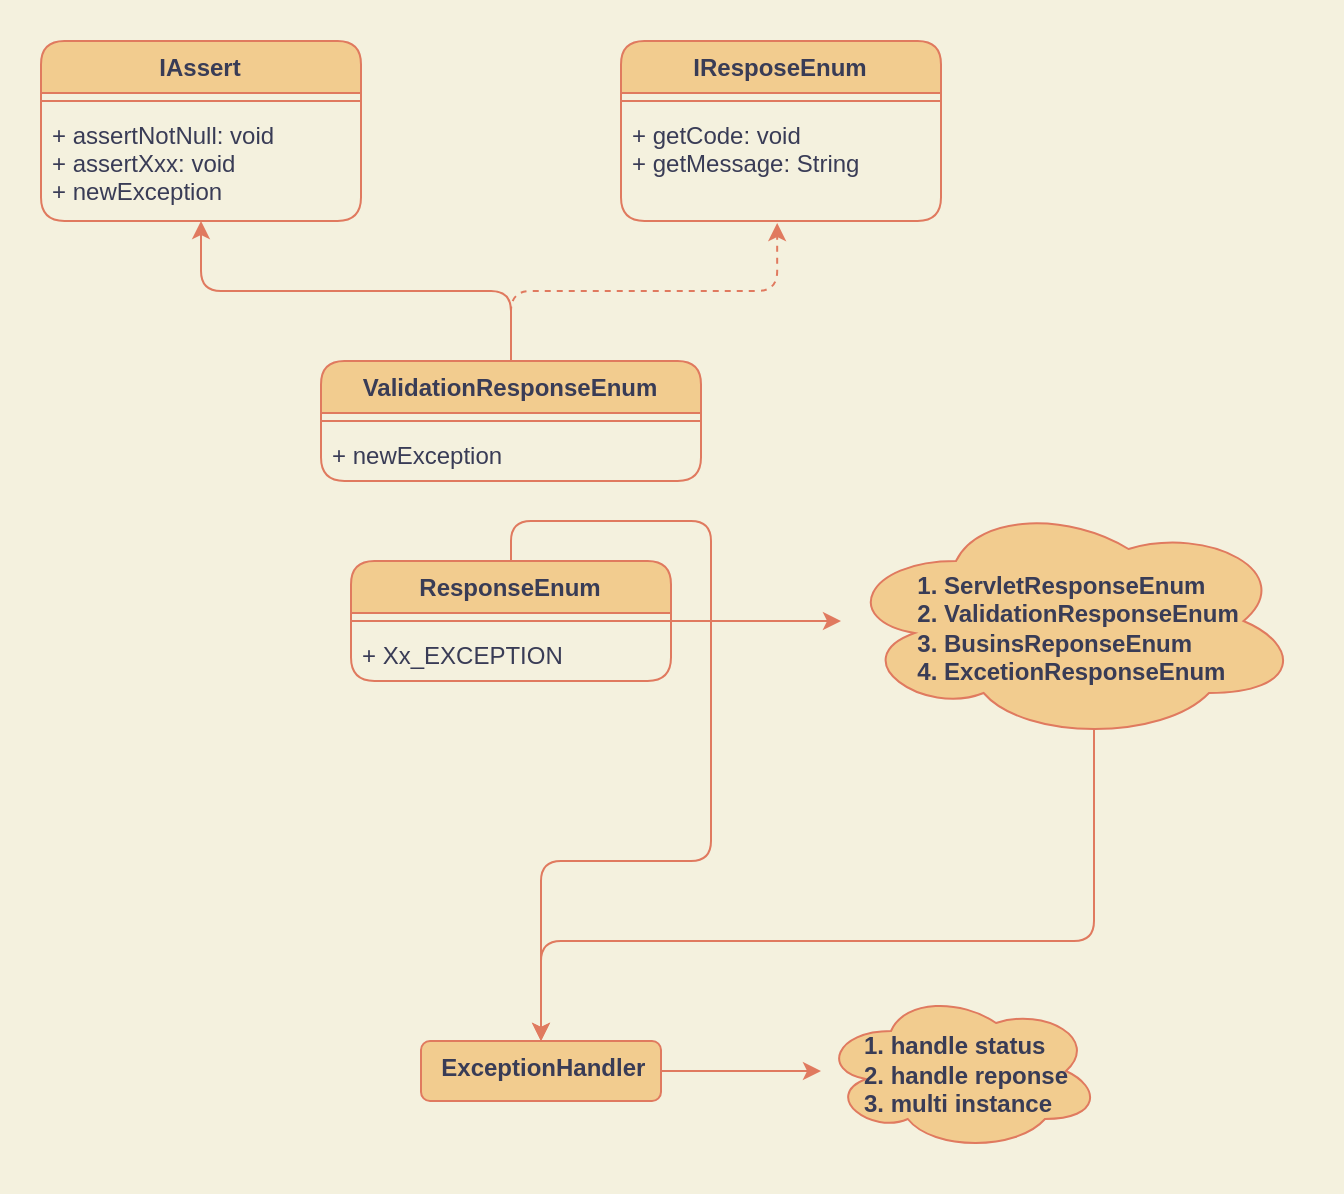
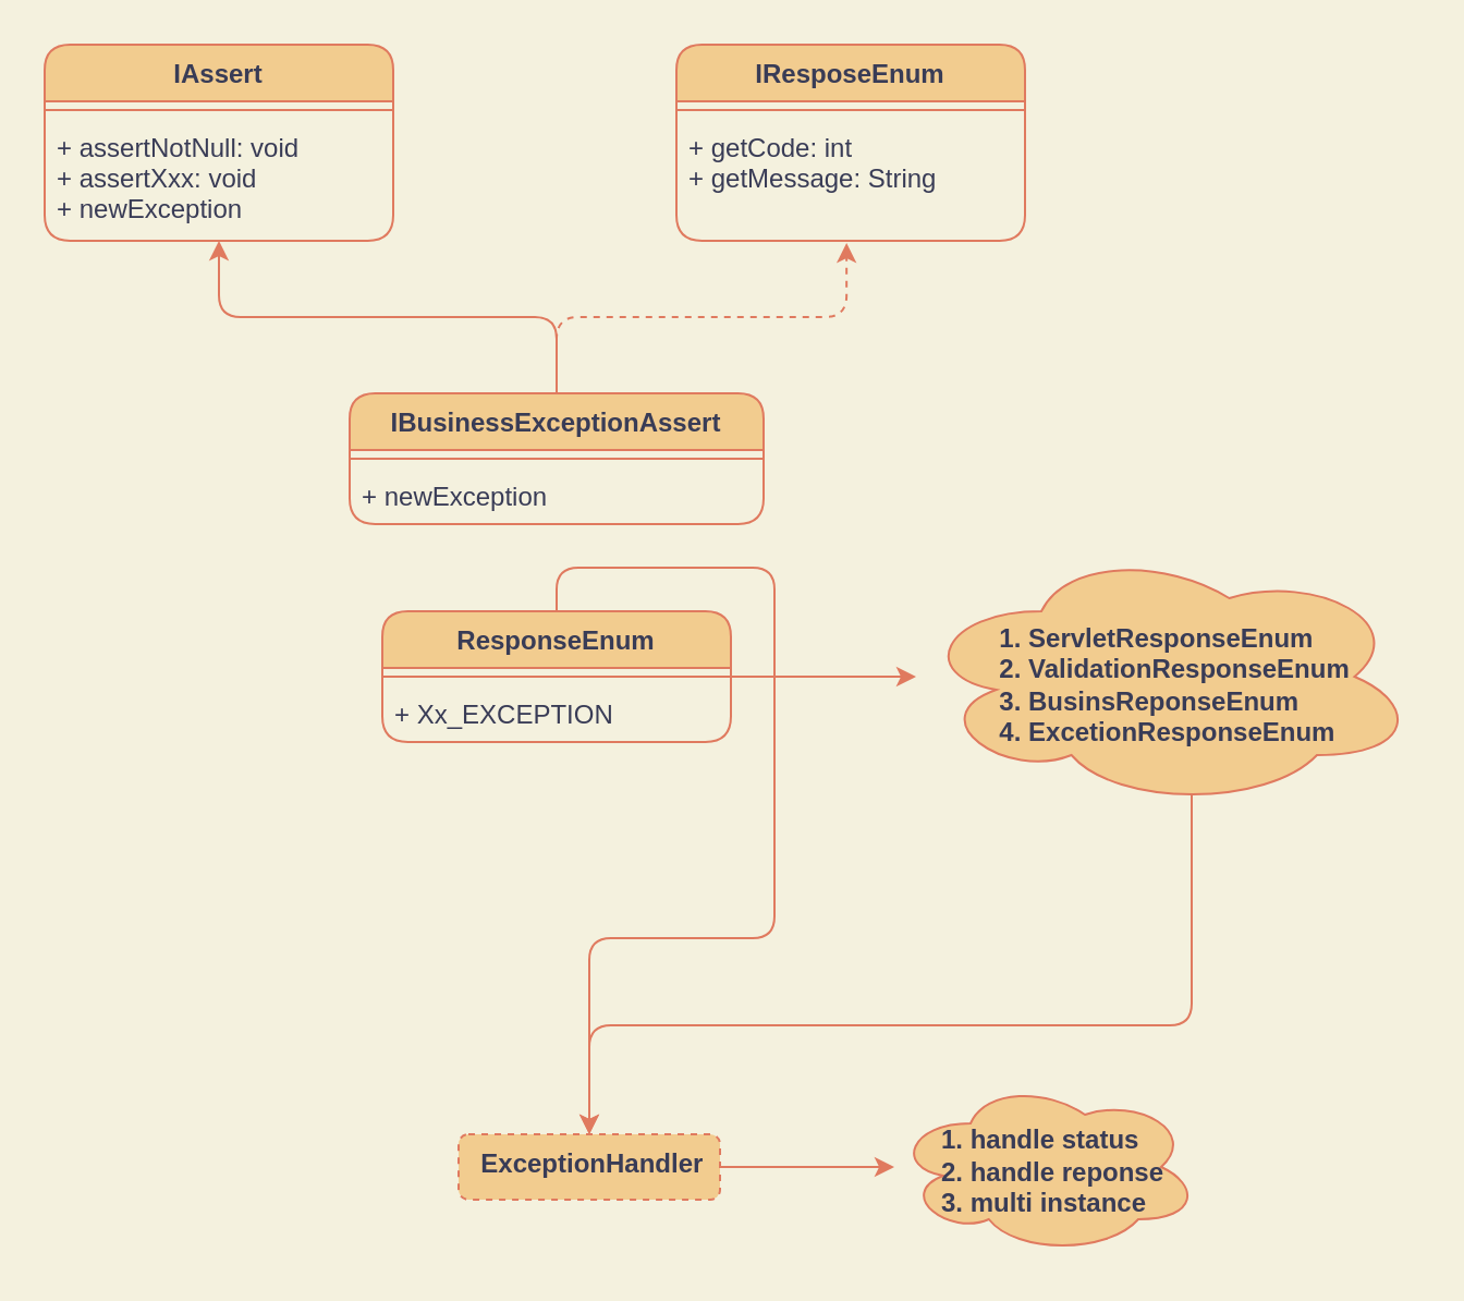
  <mxCell id="0" />
  <mxCell id="1" parent="0" />
  <mxCell id="2" value="IAssert" style="swimlane;fontStyle=1;align=center;verticalAlign=top;childLayout=stackLayout;horizontal=1;startSize=26;horizontalStack=0;resizeParent=1;resizeParentMax=0;resizeLast=0;collapsible=1;marginBottom=0;fillColor=#F2CC8F;strokeColor=#E07A5F;fontColor=#393C56;rounded=1;" vertex="1" parent="1"><mxGeometry x="20" y="20" width="160" height="90" as="geometry" /></mxCell>
  <mxCell id="3" value="" style="line;strokeWidth=1;fillColor=none;align=left;verticalAlign=middle;spacingTop=-1;spacingLeft=3;spacingRight=3;rotatable=0;labelPosition=right;points=[];portConstraint=eastwest;labelBackgroundColor=#F4F1DE;strokeColor=#E07A5F;fontColor=#393C56;rounded=1;" vertex="1" parent="2"><mxGeometry y="26" width="160" height="8" as="geometry" /></mxCell>
  <mxCell id="4" value="+ assertNotNull: void&#10;+ assertXxx: void&#10;+ newException" style="text;strokeColor=none;fillColor=none;align=left;verticalAlign=top;spacingLeft=4;spacingRight=4;overflow=hidden;rotatable=0;points=[[0,0.5],[1,0.5]];portConstraint=eastwest;fontColor=#393C56;rounded=1;" vertex="1" parent="2"><mxGeometry y="34" width="160" height="56" as="geometry" /></mxCell>
  <mxCell id="5" value="IResposeEnum" style="swimlane;fontStyle=1;align=center;verticalAlign=top;childLayout=stackLayout;horizontal=1;startSize=26;horizontalStack=0;resizeParent=1;resizeParentMax=0;resizeLast=0;collapsible=1;marginBottom=0;fillColor=#F2CC8F;strokeColor=#E07A5F;fontColor=#393C56;rounded=1;" vertex="1" parent="1"><mxGeometry x="310" y="20" width="160" height="90" as="geometry" /></mxCell>
  <mxCell id="6" value="" style="line;strokeWidth=1;fillColor=none;align=left;verticalAlign=middle;spacingTop=-1;spacingLeft=3;spacingRight=3;rotatable=0;labelPosition=right;points=[];portConstraint=eastwest;labelBackgroundColor=#F4F1DE;strokeColor=#E07A5F;fontColor=#393C56;rounded=1;" vertex="1" parent="5"><mxGeometry y="26" width="160" height="8" as="geometry" /></mxCell>
- <mxCell id="7" value="+ getCode: void&#10;+ getMessage: String&#10;" style="text;strokeColor=none;fillColor=none;align=left;verticalAlign=top;spacingLeft=4;spacingRight=4;overflow=hidden;rotatable=0;points=[[0,0.5],[1,0.5]];portConstraint=eastwest;fontColor=#393C56;rounded=1;" vertex="1" parent="5"><mxGeometry y="34" width="160" height="56" as="geometry" /></mxCell>
+ <mxCell id="7" value="+ getCode: int&#10;+ getMessage: String&#10;" style="text;strokeColor=none;fillColor=none;align=left;verticalAlign=top;spacingLeft=4;spacingRight=4;overflow=hidden;rotatable=0;points=[[0,0.5],[1,0.5]];portConstraint=eastwest;fontColor=#393C56;rounded=1;" vertex="1" parent="5"><mxGeometry y="34" width="160" height="56" as="geometry" /></mxCell>
  <mxCell id="8" style="edgeStyle=orthogonalEdgeStyle;orthogonalLoop=1;jettySize=auto;html=1;exitX=0.5;exitY=0;exitDx=0;exitDy=0;entryX=0.5;entryY=1;entryDx=0;entryDy=0;entryPerimeter=0;labelBackgroundColor=#F4F1DE;strokeColor=#E07A5F;fontColor=#393C56;" edge="1" parent="1" source="10" target="4"><mxGeometry relative="1" as="geometry" /></mxCell>
  <mxCell id="9" style="edgeStyle=orthogonalEdgeStyle;orthogonalLoop=1;jettySize=auto;html=1;exitX=0.5;exitY=0;exitDx=0;exitDy=0;entryX=0.488;entryY=1.018;entryDx=0;entryDy=0;entryPerimeter=0;labelBackgroundColor=#F4F1DE;strokeColor=#E07A5F;fontColor=#393C56;dashed=1;" edge="1" parent="1" source="10" target="7"><mxGeometry relative="1" as="geometry" /></mxCell>
- <mxCell id="10" value="ValidationResponseEnum" style="swimlane;fontStyle=1;align=center;verticalAlign=top;childLayout=stackLayout;horizontal=1;startSize=26;horizontalStack=0;resizeParent=1;resizeParentMax=0;resizeLast=0;collapsible=1;marginBottom=0;fillColor=#F2CC8F;strokeColor=#E07A5F;fontColor=#393C56;rounded=1;" vertex="1" parent="1"><mxGeometry x="160" y="180" width="190" height="60" as="geometry" /></mxCell>
+ <mxCell id="10" value="IBusinessExceptionAssert" style="swimlane;fontStyle=1;align=center;verticalAlign=top;childLayout=stackLayout;horizontal=1;startSize=26;horizontalStack=0;resizeParent=1;resizeParentMax=0;resizeLast=0;collapsible=1;marginBottom=0;fillColor=#F2CC8F;strokeColor=#E07A5F;fontColor=#393C56;rounded=1;" vertex="1" parent="1"><mxGeometry x="160" y="180" width="190" height="60" as="geometry" /></mxCell>
  <mxCell id="11" value="" style="line;strokeWidth=1;fillColor=none;align=left;verticalAlign=middle;spacingTop=-1;spacingLeft=3;spacingRight=3;rotatable=0;labelPosition=right;points=[];portConstraint=eastwest;labelBackgroundColor=#F4F1DE;strokeColor=#E07A5F;fontColor=#393C56;rounded=1;" vertex="1" parent="10"><mxGeometry y="26" width="190" height="8" as="geometry" /></mxCell>
  <mxCell id="12" value="+ newException&#10;&#10;" style="text;strokeColor=none;fillColor=none;align=left;verticalAlign=top;spacingLeft=4;spacingRight=4;overflow=hidden;rotatable=0;points=[[0,0.5],[1,0.5]];portConstraint=eastwest;fontColor=#393C56;rounded=1;" vertex="1" parent="10"><mxGeometry y="34" width="190" height="26" as="geometry" /></mxCell>
  <mxCell id="13" value="" style="edgeStyle=orthogonalEdgeStyle;orthogonalLoop=1;jettySize=auto;html=1;labelBackgroundColor=#F4F1DE;strokeColor=#E07A5F;fontColor=#393C56;" edge="1" parent="1" source="15" target="19"><mxGeometry relative="1" as="geometry" /></mxCell>
  <mxCell id="14" style="edgeStyle=orthogonalEdgeStyle;orthogonalLoop=1;jettySize=auto;html=1;exitX=0.5;exitY=0;exitDx=0;exitDy=0;labelBackgroundColor=#F4F1DE;strokeColor=#E07A5F;fontColor=#393C56;" edge="1" parent="1" source="15" target="21"><mxGeometry relative="1" as="geometry" /></mxCell>
  <mxCell id="15" value="ResponseEnum" style="swimlane;fontStyle=1;align=center;verticalAlign=top;childLayout=stackLayout;horizontal=1;startSize=26;horizontalStack=0;resizeParent=1;resizeParentMax=0;resizeLast=0;collapsible=1;marginBottom=0;fillColor=#F2CC8F;strokeColor=#E07A5F;fontColor=#393C56;rounded=1;" vertex="1" parent="1"><mxGeometry x="175" y="280" width="160" height="60" as="geometry" /></mxCell>
  <mxCell id="16" value="" style="line;strokeWidth=1;fillColor=none;align=left;verticalAlign=middle;spacingTop=-1;spacingLeft=3;spacingRight=3;rotatable=0;labelPosition=right;points=[];portConstraint=eastwest;labelBackgroundColor=#F4F1DE;strokeColor=#E07A5F;fontColor=#393C56;rounded=1;" vertex="1" parent="15"><mxGeometry y="26" width="160" height="8" as="geometry" /></mxCell>
  <mxCell id="17" value="+ Xx_EXCEPTION&#10;&#10;" style="text;strokeColor=none;fillColor=none;align=left;verticalAlign=top;spacingLeft=4;spacingRight=4;overflow=hidden;rotatable=0;points=[[0,0.5],[1,0.5]];portConstraint=eastwest;fontColor=#393C56;rounded=1;" vertex="1" parent="15"><mxGeometry y="34" width="160" height="26" as="geometry" /></mxCell>
  <mxCell id="18" value="" style="edgeStyle=orthogonalEdgeStyle;orthogonalLoop=1;jettySize=auto;html=1;exitX=0.55;exitY=0.95;exitDx=0;exitDy=0;exitPerimeter=0;labelBackgroundColor=#F4F1DE;strokeColor=#E07A5F;fontColor=#393C56;" edge="1" parent="1" source="19" target="21"><mxGeometry relative="1" as="geometry"><Array as="points"><mxPoint x="547" y="470" /><mxPoint x="270" y="470" /></Array></mxGeometry></mxCell>
  <mxCell id="19" value="&lt;br&gt;&lt;br&gt;&amp;nbsp; &amp;nbsp; &amp;nbsp; &amp;nbsp; &amp;nbsp; &amp;nbsp;1. ServletResponseEnum&lt;br&gt;&amp;nbsp; &amp;nbsp; &amp;nbsp; &amp;nbsp; &amp;nbsp; &amp;nbsp;2. ValidationResponseEnum&lt;br&gt;&amp;nbsp; &amp;nbsp; &amp;nbsp; &amp;nbsp; &amp;nbsp; &amp;nbsp;3. BusinsReponseEnum&lt;br&gt;&amp;nbsp; &amp;nbsp; &amp;nbsp; &amp;nbsp; &amp;nbsp; &amp;nbsp;4. ExcetionResponseEnum&lt;br&gt;&amp;nbsp; &amp;nbsp; &amp;nbsp; &amp;nbsp; &amp;nbsp;" style="ellipse;shape=cloud;whiteSpace=wrap;html=1;fontStyle=1;verticalAlign=top;startSize=26;align=left;fillColor=#F2CC8F;strokeColor=#E07A5F;fontColor=#393C56;rounded=1;" vertex="1" parent="1"><mxGeometry x="420" y="250" width="230" height="120" as="geometry" /></mxCell>
  <mxCell id="20" value="" style="edgeStyle=orthogonalEdgeStyle;orthogonalLoop=1;jettySize=auto;html=1;labelBackgroundColor=#F4F1DE;strokeColor=#E07A5F;fontColor=#393C56;" edge="1" parent="1" source="21" target="22"><mxGeometry relative="1" as="geometry" /></mxCell>
- <mxCell id="21" value="&amp;nbsp;ExceptionHandler" style="whiteSpace=wrap;html=1;fontStyle=1;align=center;verticalAlign=top;startSize=26;fillColor=#F2CC8F;strokeColor=#E07A5F;fontColor=#393C56;rounded=1;" vertex="1" parent="1"><mxGeometry x="210" y="520" width="120" height="30" as="geometry" /></mxCell>
+ <mxCell id="21" value="&amp;nbsp;ExceptionHandler" style="whiteSpace=wrap;html=1;fontStyle=1;align=center;verticalAlign=top;startSize=26;fillColor=#F2CC8F;strokeColor=#E07A5F;fontColor=#393C56;rounded=1;dashed=1;" vertex="1" parent="1"><mxGeometry x="210" y="520" width="120" height="30" as="geometry" /></mxCell>
  <mxCell id="22" value="&lt;br&gt;&amp;nbsp; &amp;nbsp; &amp;nbsp; 1. handle status&amp;nbsp;&lt;br&gt;&amp;nbsp; &amp;nbsp; &amp;nbsp; 2. handle reponse&lt;br&gt;&amp;nbsp; &amp;nbsp; &amp;nbsp; 3. multi instance&lt;br&gt;&amp;nbsp;&amp;nbsp;" style="ellipse;shape=cloud;whiteSpace=wrap;html=1;fontStyle=1;verticalAlign=top;startSize=26;align=left;fillColor=#F2CC8F;strokeColor=#E07A5F;fontColor=#393C56;rounded=1;" vertex="1" parent="1"><mxGeometry x="410" y="495" width="140" height="80" as="geometry" /></mxCell>
